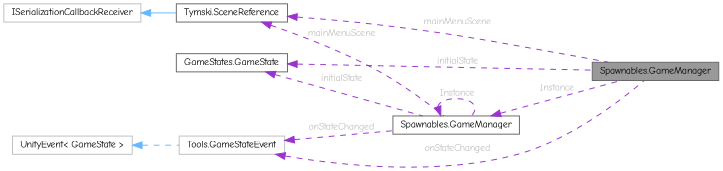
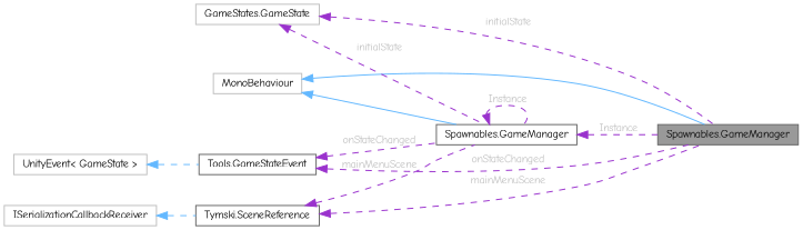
  digraph {
    fontname="Comic Neue"
    rankdir=LR
    node [color=gray40 fillcolor=white fontname="Comic Neue" fontsize=10 shape=box style=filled]
    edge [color=darkorchid3 dir=back fontname="Comic Neue" fontsize=10 labelfontname=Helvetica labelfontsize=10 style=dashed fontcolor=grey]
    n1 [fillcolor=grey60 fontcolor=black height=0.2 label="Spawnables.GameManager" width=0.4]
+   n2 [color=grey75 height=0.2 label=MonoBehaviour width=0.4]
    n3 [height=0.2 label="Spawnables.GameManager" width=0.4]
-   n4 [height=0.2 label="GameStates.GameState" width=0.4]
+   n4 [color=grey75 height=0.2 label="GameStates.GameState" width=0.4]
    n5 [height=0.2 label="Tymski.SceneReference" width=0.4]
    n6 [color=grey75 height=0.2 label=ISerializationCallbackReceiver width=0.4]
-   n7 [color=grey75 height=0.2 label="Tools.GameStateEvent" width=0.4]
+   n7 [height=0.2 label="Tools.GameStateEvent" width=0.4]
    n8 [color=grey75 height=0.2 label="UnityEvent\< GameState \>" width=0.4]
+   n2 -> n1 [color=steelblue1 style=solid fontcolor=""]
+   n2 -> n3 [color=steelblue1 style=solid fontcolor=""]
    n3 -> n1 [label=" Instance"]
    n3 -> n3 [label=" Instance"]
    n4 -> n1 [label=" initialState"]
    n4 -> n3 [label=" initialState"]
    n5 -> n1 [label=" mainMenuScene"]
    n5 -> n3 [label=" mainMenuScene"]
-   n6 -> n5 [color=steelblue1 style=solid fontcolor=""]
+   n6 -> n5 [color=steelblue1 fontcolor=""]
    n7 -> n1 [label=" onStateChanged"]
    n7 -> n3 [label=" onStateChanged"]
    n8 -> n7 [color=steelblue1 fontcolor=""]
  }
